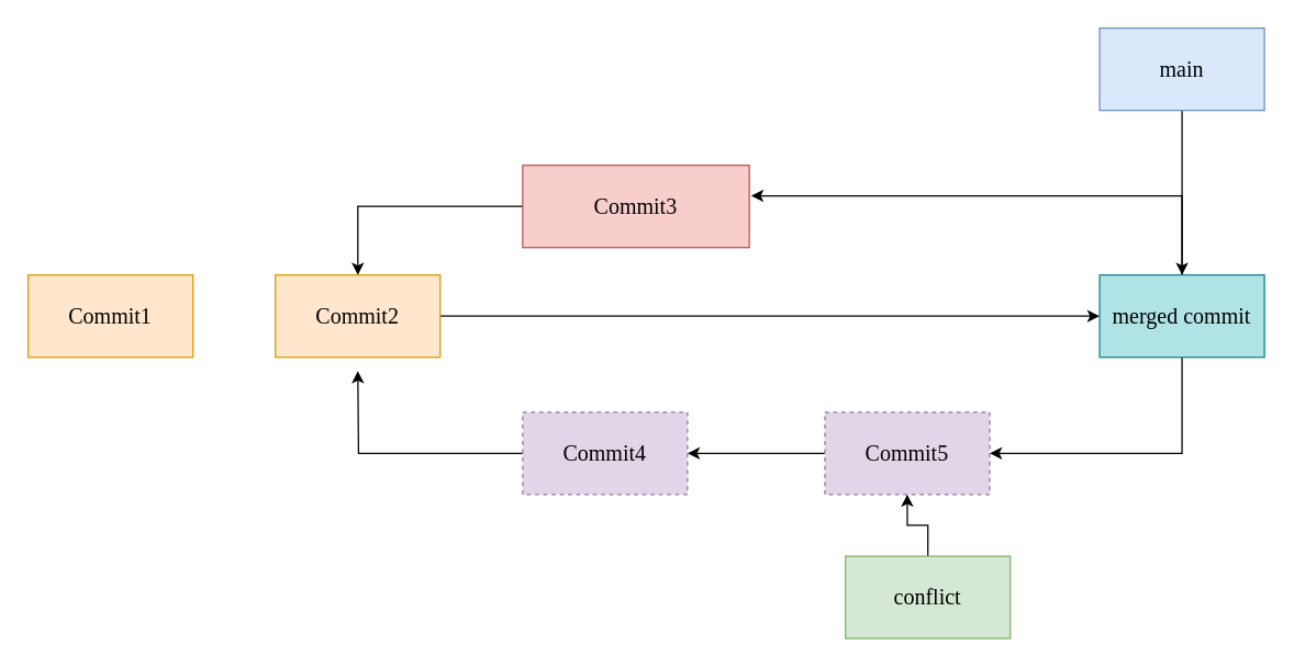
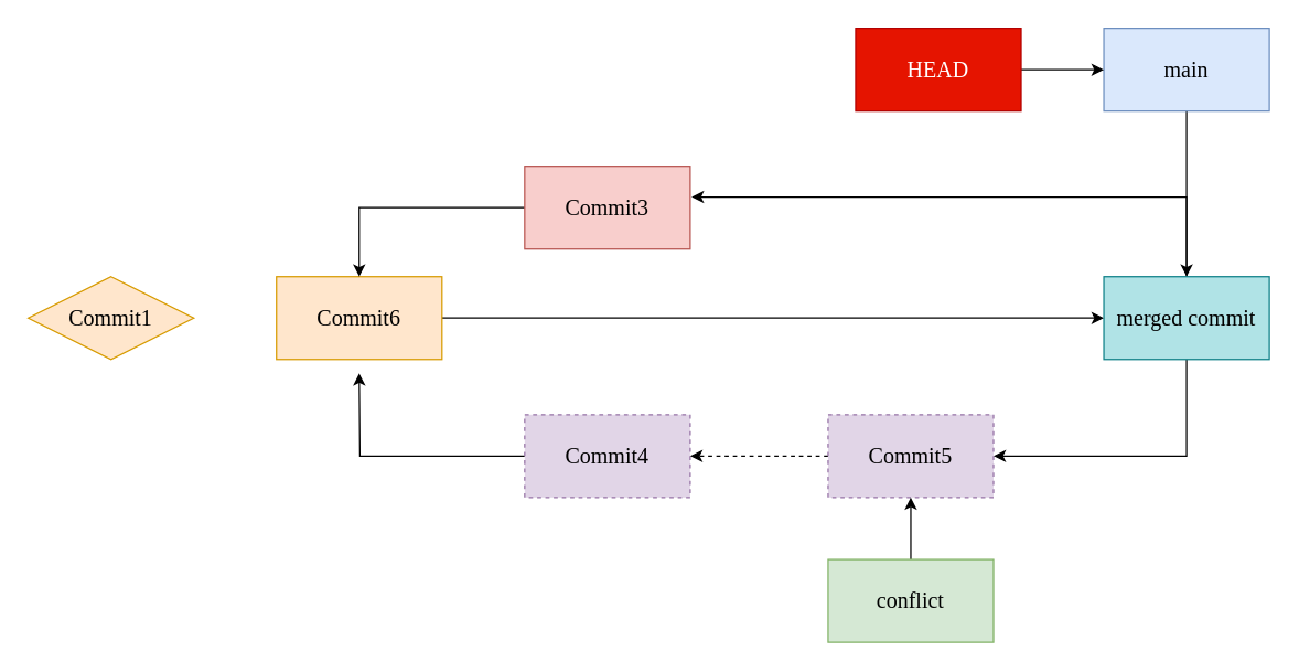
  <mxCell id="0" />
  <mxCell id="1" parent="0" />
- <mxCell id="2" value="Commit1" style="rounded=0;whiteSpace=wrap;html=1;fillColor=#ffe6cc;strokeColor=#d79b00;fontSize=16;fontFamily=Comic Sans MS;" vertex="1" parent="1"><mxGeometry x="20" y="200" width="120" height="60" as="geometry" /></mxCell>
+ <mxCell id="2" value="Commit1" style="rhombus;whiteSpace=wrap;html=1;fillColor=#ffe6cc;strokeColor=#d79b00;fontSize=16;fontFamily=Comic Sans MS;" vertex="1" parent="1"><mxGeometry x="20" y="200" width="120" height="60" as="geometry" /></mxCell>
  <mxCell id="3" value="" style="edgeStyle=orthogonalEdgeStyle;rounded=0;orthogonalLoop=1;jettySize=auto;html=1;fontSize=16;fontFamily=Comic Sans MS;" edge="1" parent="1" source="4" target="19"><mxGeometry relative="1" as="geometry" /></mxCell>
- <mxCell id="4" value="Commit2" style="rounded=0;whiteSpace=wrap;html=1;fillColor=#ffe6cc;strokeColor=#d79b00;fontSize=16;fontFamily=Comic Sans MS;" vertex="1" parent="1"><mxGeometry x="200" y="200" width="120" height="60" as="geometry" /></mxCell>
+ <mxCell id="4" value="Commit6" style="rounded=0;whiteSpace=wrap;html=1;fillColor=#ffe6cc;strokeColor=#d79b00;fontSize=16;fontFamily=Comic Sans MS;" vertex="1" parent="1"><mxGeometry x="200" y="200" width="120" height="60" as="geometry" /></mxCell>
  <mxCell id="5" style="edgeStyle=orthogonalEdgeStyle;rounded=0;orthogonalLoop=1;jettySize=auto;html=1;fontSize=16;fontFamily=Comic Sans MS;" edge="1" parent="1" source="6" target="4"><mxGeometry relative="1" as="geometry" /></mxCell>
- <mxCell id="6" value="Commit3" style="rounded=0;whiteSpace=wrap;html=1;fillColor=#f8cecc;strokeColor=#b85450;fontSize=16;fontFamily=Comic Sans MS;" vertex="1" parent="1"><mxGeometry x="380" y="120" width="165" height="60" as="geometry" /></mxCell>
+ <mxCell id="6" value="Commit3" style="rounded=0;whiteSpace=wrap;html=1;fillColor=#f8cecc;strokeColor=#b85450;fontSize=16;fontFamily=Comic Sans MS;" vertex="1" parent="1"><mxGeometry x="380" y="120" width="120" height="60" as="geometry" /></mxCell>
  <mxCell id="7" style="edgeStyle=orthogonalEdgeStyle;rounded=0;orthogonalLoop=1;jettySize=auto;html=1;fontSize=16;fontFamily=Comic Sans MS;" edge="1" parent="1" source="8"><mxGeometry relative="1" as="geometry"><mxPoint x="260" y="270" as="targetPoint" /></mxGeometry></mxCell>
  <mxCell id="8" value="Commit4" style="rounded=0;whiteSpace=wrap;html=1;fillColor=#e1d5e7;strokeColor=#9673a6;fontSize=16;fontFamily=Comic Sans MS;dashed=1;" vertex="1" parent="1"><mxGeometry x="380" y="300" width="120" height="60" as="geometry" /></mxCell>
- <mxCell id="9" value="" style="edgeStyle=orthogonalEdgeStyle;rounded=0;orthogonalLoop=1;jettySize=auto;html=1;fontSize=16;fontFamily=Comic Sans MS;" edge="1" parent="1" source="10" target="8"><mxGeometry relative="1" as="geometry" /></mxCell>
+ <mxCell id="9" value="" style="edgeStyle=orthogonalEdgeStyle;rounded=0;orthogonalLoop=1;jettySize=auto;html=1;fontSize=16;fontFamily=Comic Sans MS;dashed=1;" edge="1" parent="1" source="10" target="8"><mxGeometry relative="1" as="geometry" /></mxCell>
  <mxCell id="10" value="Commit5" style="rounded=0;whiteSpace=wrap;html=1;fillColor=#e1d5e7;strokeColor=#9673a6;fontSize=16;fontFamily=Comic Sans MS;dashed=1;" vertex="1" parent="1"><mxGeometry x="600" y="300" width="120" height="60" as="geometry" /></mxCell>
  <mxCell id="11" style="edgeStyle=orthogonalEdgeStyle;rounded=0;orthogonalLoop=1;jettySize=auto;html=1;fontFamily=Comic Sans MS;fontSize=16;" edge="1" parent="1" source="12"><mxGeometry relative="1" as="geometry"><mxPoint x="860" y="200" as="targetPoint" /></mxGeometry></mxCell>
  <mxCell id="12" value="main" style="rounded=0;whiteSpace=wrap;html=1;fillColor=#dae8fc;strokeColor=#6c8ebf;fontSize=16;fontFamily=Comic Sans MS;" vertex="1" parent="1"><mxGeometry x="800" y="20" width="120" height="60" as="geometry" /></mxCell>
  <mxCell id="13" value="" style="edgeStyle=orthogonalEdgeStyle;rounded=0;orthogonalLoop=1;jettySize=auto;html=1;fontSize=16;fontFamily=Comic Sans MS;" edge="1" parent="1" source="14" target="10"><mxGeometry relative="1" as="geometry" /></mxCell>
- <mxCell id="14" value="conflict" style="rounded=0;whiteSpace=wrap;html=1;fillColor=#d5e8d4;strokeColor=#82b366;fontSize=16;fontFamily=Comic Sans MS;" vertex="1" parent="1"><mxGeometry x="615" y="405" width="120" height="60" as="geometry" /></mxCell>
+ <mxCell id="14" value="conflict" style="rounded=0;whiteSpace=wrap;html=1;fillColor=#d5e8d4;strokeColor=#82b366;fontSize=16;fontFamily=Comic Sans MS;" vertex="1" parent="1"><mxGeometry x="600" y="405" width="120" height="60" as="geometry" /></mxCell>
+ <mxCell id="15" value="" style="edgeStyle=orthogonalEdgeStyle;rounded=0;orthogonalLoop=1;jettySize=auto;html=1;fontFamily=Comic Sans MS;fontSize=16;" edge="1" parent="1" source="16" target="12"><mxGeometry relative="1" as="geometry" /></mxCell>
+ <mxCell id="16" value="HEAD" style="rounded=0;whiteSpace=wrap;html=1;fillColor=#e51400;fontColor=#ffffff;strokeColor=#B20000;fontSize=16;fontFamily=Comic Sans MS;" vertex="1" parent="1"><mxGeometry x="620" y="20" width="120" height="60" as="geometry" /></mxCell>
  <mxCell id="17" style="edgeStyle=orthogonalEdgeStyle;rounded=0;orthogonalLoop=1;jettySize=auto;html=1;entryX=1.008;entryY=0.372;entryDx=0;entryDy=0;entryPerimeter=0;fontFamily=Comic Sans MS;fontSize=16;" edge="1" parent="1" source="19" target="6"><mxGeometry relative="1" as="geometry"><Array as="points"><mxPoint x="860" y="142" /></Array></mxGeometry></mxCell>
  <mxCell id="18" style="edgeStyle=orthogonalEdgeStyle;rounded=0;orthogonalLoop=1;jettySize=auto;html=1;entryX=1;entryY=0.5;entryDx=0;entryDy=0;fontFamily=Comic Sans MS;fontSize=16;" edge="1" parent="1" source="19" target="10"><mxGeometry relative="1" as="geometry"><Array as="points"><mxPoint x="860" y="330" /></Array></mxGeometry></mxCell>
  <mxCell id="19" value="merged commit" style="rounded=0;whiteSpace=wrap;html=1;fontFamily=Comic Sans MS;fontSize=16;fillColor=#b0e3e6;strokeColor=#0e8088;" vertex="1" parent="1"><mxGeometry x="800" y="200" width="120" height="60" as="geometry" /></mxCell>
